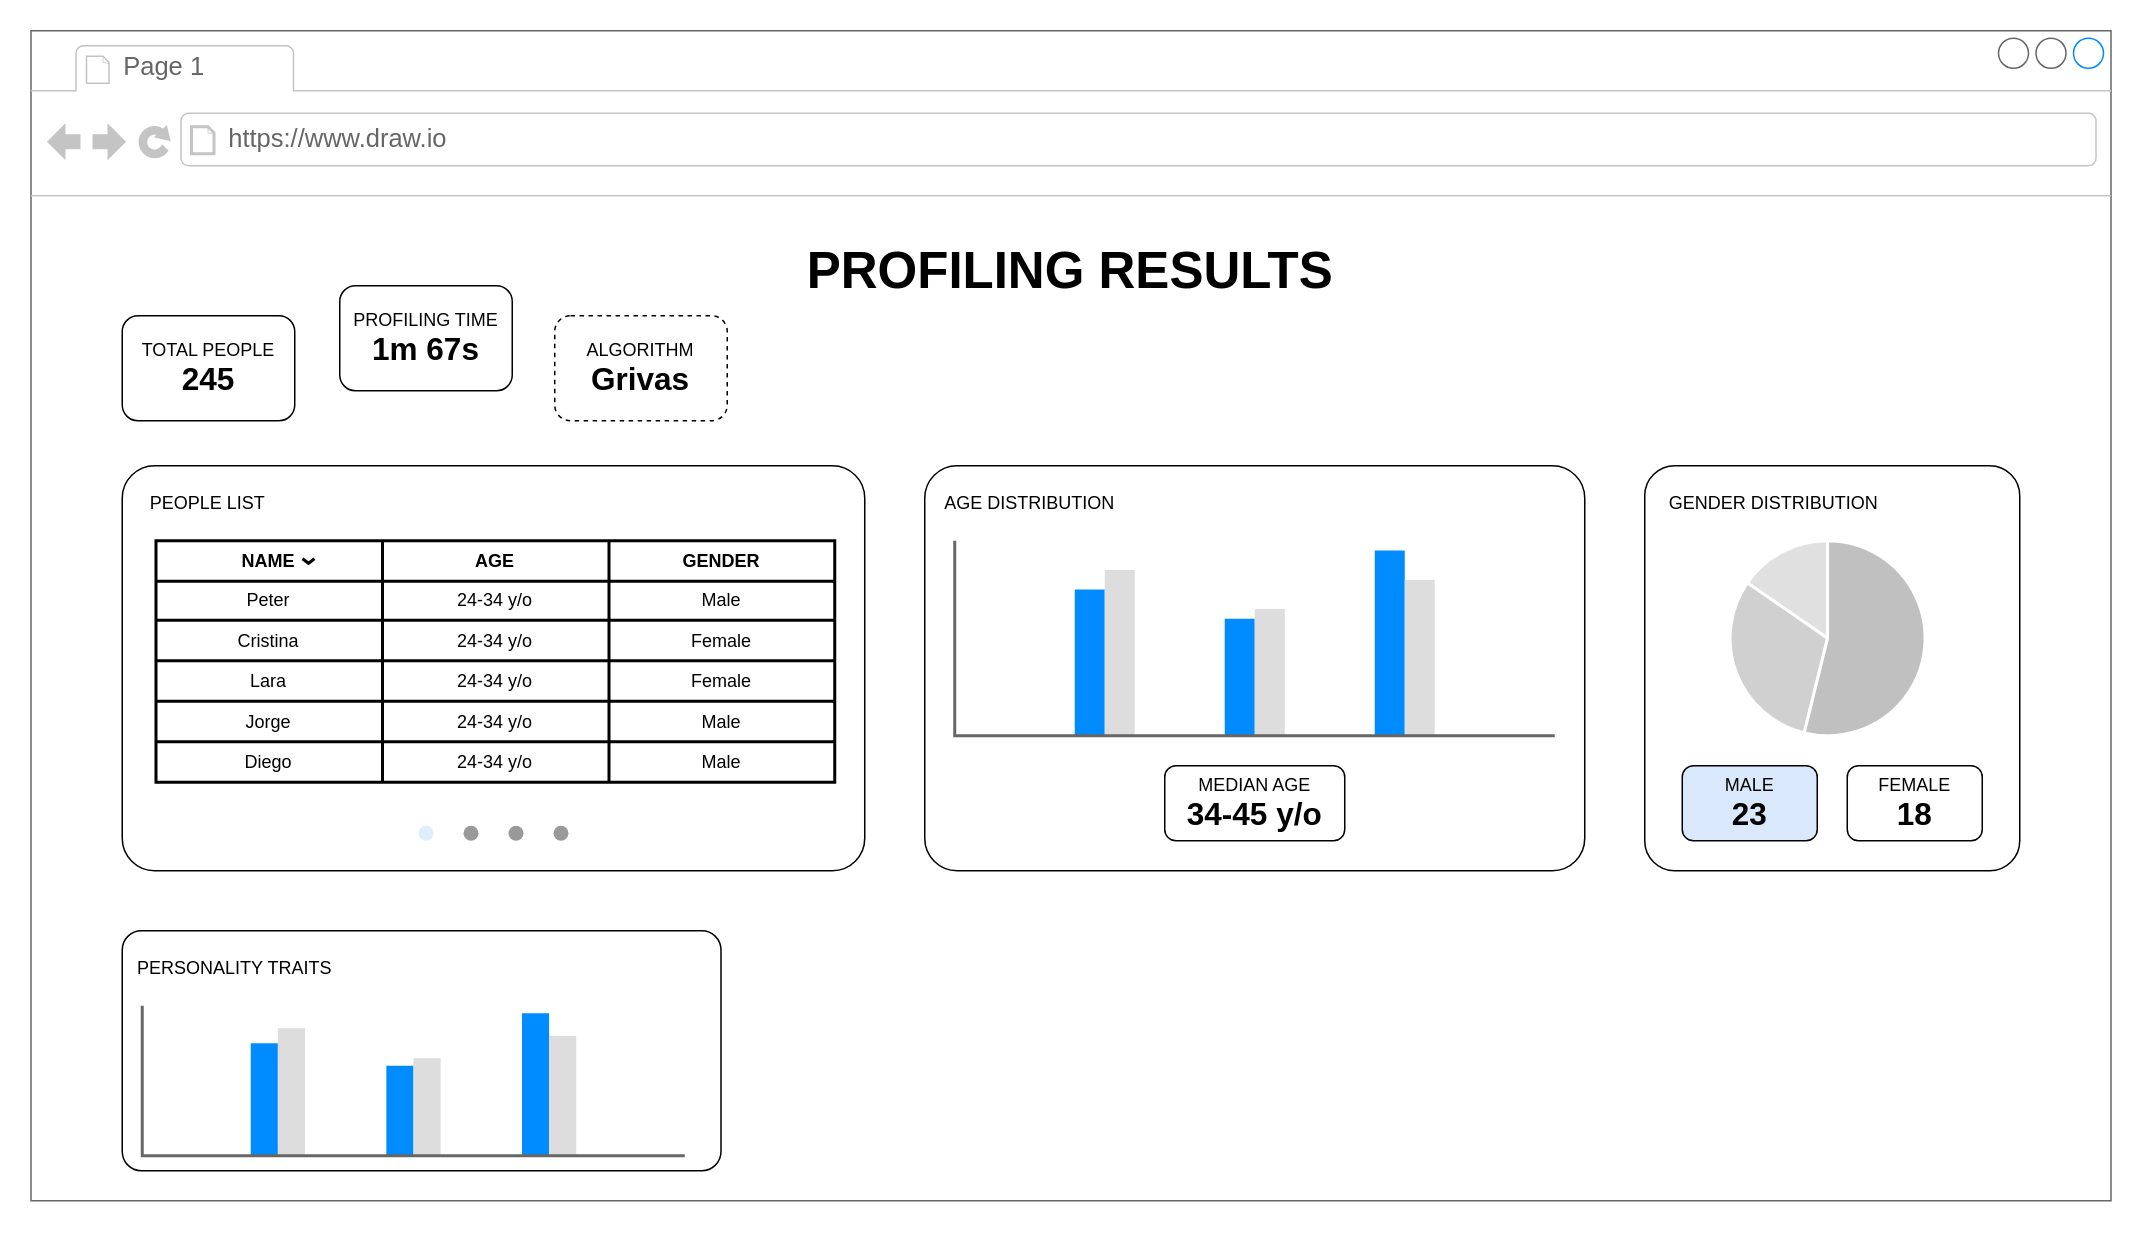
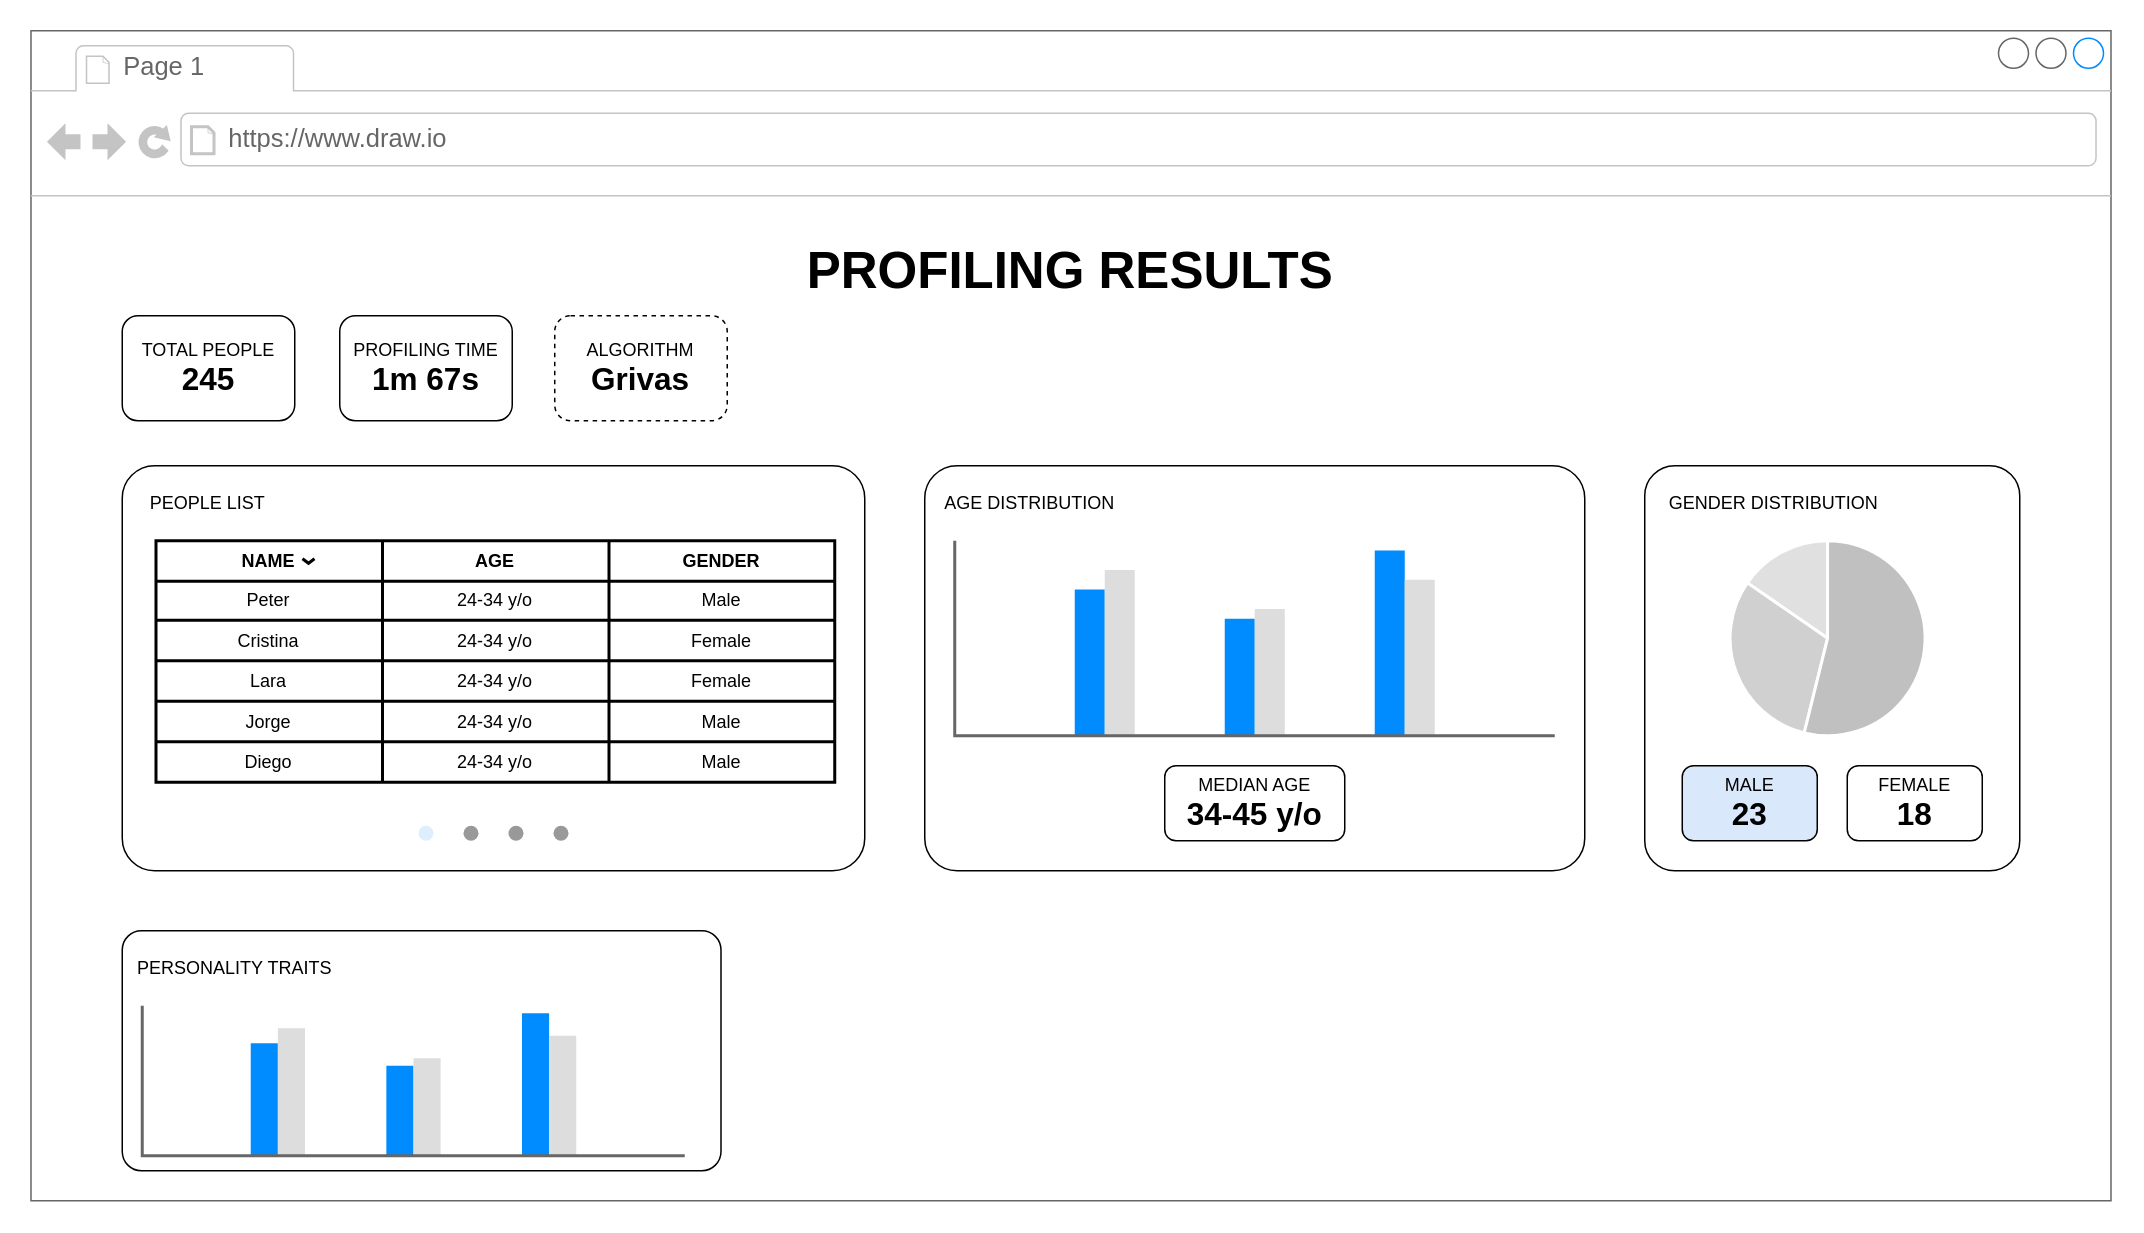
  <mxCell id="0" />
  <mxCell id="1" parent="0" />
  <mxCell id="2" value="" style="strokeWidth=1;shadow=0;dashed=0;align=center;shape=mxgraph.mockup.containers.browserWindow;rSize=0;strokeColor=#666666;strokeColor2=#008cff;strokeColor3=#c4c4c4;mainText=,;recursiveResize=0;fontSize=24;html=1;aspect=fixed;fontStyle=1" parent="1" vertex="1"><mxGeometry y="20" width="1386.67" height="780" as="geometry" x="20" /></mxCell>
  <mxCell id="3" value="Page 1" style="strokeWidth=1;shadow=0;dashed=0;align=center;html=1;shape=mxgraph.mockup.containers.anchor;fontSize=17;fontColor=#666666;align=left;whiteSpace=wrap;" parent="2" vertex="1"><mxGeometry x="60" y="12" width="110" height="26" as="geometry" /></mxCell>
  <mxCell id="4" value="https://www.draw.io" style="strokeWidth=1;shadow=0;dashed=0;align=center;html=1;shape=mxgraph.mockup.containers.anchor;rSize=0;fontSize=17;fontColor=#666666;align=left;" parent="2" vertex="1"><mxGeometry x="130" y="60" width="250" height="26" as="geometry" /></mxCell>
  <mxCell id="5" value="PROFILING RESULTS" style="text;html=1;strokeColor=none;fillColor=none;align=center;verticalAlign=middle;whiteSpace=wrap;rounded=0;fontSize=34;fontStyle=1;" parent="2" vertex="1"><mxGeometry x="488.34" y="130" width="410" height="60" as="geometry" /></mxCell>
  <mxCell id="6" value="&lt;div&gt;&lt;span style=&quot;font-weight: normal;&quot;&gt;TOTAL PEOPLE&lt;/span&gt;&lt;/div&gt;&lt;div style=&quot;font-size: 21px;&quot;&gt;245&lt;br&gt;&lt;/div&gt;" style="rounded=1;whiteSpace=wrap;html=1;fontStyle=1" parent="2" vertex="1"><mxGeometry x="60.83" y="190" width="115" height="70" as="geometry" /></mxCell>
- <mxCell id="7" value="&lt;div&gt;&lt;span style=&quot;font-weight: normal;&quot;&gt;PROFILING TIME&lt;br&gt;&lt;/span&gt;&lt;/div&gt;&lt;div style=&quot;font-size: 21px;&quot;&gt;1m 67s&lt;br&gt;&lt;/div&gt;" style="rounded=1;whiteSpace=wrap;html=1;fontStyle=1" parent="2" vertex="1"><mxGeometry x="205.83" y="170" width="115" height="70" as="geometry" /></mxCell>
+ <mxCell id="7" value="&lt;div&gt;&lt;span style=&quot;font-weight: normal;&quot;&gt;PROFILING TIME&lt;br&gt;&lt;/span&gt;&lt;/div&gt;&lt;div style=&quot;font-size: 21px;&quot;&gt;1m 67s&lt;br&gt;&lt;/div&gt;" style="rounded=1;whiteSpace=wrap;html=1;fontStyle=1" parent="2" vertex="1"><mxGeometry x="205.83" y="190" width="115" height="70" as="geometry" /></mxCell>
  <mxCell id="8" value="&lt;div&gt;&lt;span style=&quot;font-weight: normal;&quot;&gt;ALGORITHM&lt;br&gt;&lt;/span&gt;&lt;/div&gt;&lt;div style=&quot;font-size: 21px;&quot;&gt;Grivas&lt;/div&gt;" style="rounded=1;whiteSpace=wrap;html=1;fontStyle=1;dashed=1;" parent="2" vertex="1"><mxGeometry x="349.16" y="190" width="115" height="70" as="geometry" /></mxCell>
  <mxCell id="9" value="" style="rounded=1;whiteSpace=wrap;html=1;fontStyle=1;arcSize=8;" parent="2" vertex="1"><mxGeometry x="60.83" y="290" width="495" height="270" as="geometry" /></mxCell>
  <mxCell id="10" value="PEOPLE LIST" style="text;html=1;strokeColor=none;fillColor=none;align=center;verticalAlign=middle;whiteSpace=wrap;rounded=0;" parent="2" vertex="1"><mxGeometry x="68.33" y="300" width="100" height="30" as="geometry" /></mxCell>
  <mxCell id="11" value="" style="shape=table;html=1;whiteSpace=wrap;startSize=0;container=1;collapsible=0;childLayout=tableLayout;strokeWidth=2;" parent="2" vertex="1"><mxGeometry x="83.33" y="340" width="452.5" height="161" as="geometry" /></mxCell>
  <mxCell id="12" value="" style="shape=tableRow;horizontal=0;startSize=0;swimlaneHead=0;swimlaneBody=0;top=0;left=0;bottom=0;right=0;collapsible=0;dropTarget=0;fillColor=none;points=[[0,0.5],[1,0.5]];portConstraint=eastwest;" parent="11" vertex="1"><mxGeometry width="452.5" height="27" as="geometry" /></mxCell>
  <mxCell id="13" value="NAME" style="shape=partialRectangle;html=1;whiteSpace=wrap;connectable=0;fillColor=none;top=0;left=0;bottom=0;right=0;overflow=hidden;fontStyle=1" parent="12" vertex="1"><mxGeometry width="151" height="27" as="geometry"><mxRectangle width="151" height="27" as="alternateBounds" /></mxGeometry></mxCell>
  <mxCell id="14" value="AGE" style="shape=partialRectangle;html=1;whiteSpace=wrap;connectable=0;fillColor=none;top=0;left=0;bottom=0;right=0;overflow=hidden;fontStyle=1" parent="12" vertex="1"><mxGeometry x="151" width="151" height="27" as="geometry"><mxRectangle width="151" height="27" as="alternateBounds" /></mxGeometry></mxCell>
  <mxCell id="15" value="GENDER" style="shape=partialRectangle;html=1;whiteSpace=wrap;connectable=0;fillColor=none;top=0;left=0;bottom=0;right=0;overflow=hidden;fontStyle=1" parent="12" vertex="1"><mxGeometry x="302" width="151" height="27" as="geometry"><mxRectangle width="151" height="27" as="alternateBounds" /></mxGeometry></mxCell>
  <mxCell id="16" value="" style="shape=tableRow;horizontal=0;startSize=0;swimlaneHead=0;swimlaneBody=0;top=0;left=0;bottom=0;right=0;collapsible=0;dropTarget=0;fillColor=none;points=[[0,0.5],[1,0.5]];portConstraint=eastwest;" parent="11" vertex="1"><mxGeometry y="27" width="452.5" height="26" as="geometry" /></mxCell>
  <mxCell id="17" value="Peter" style="shape=partialRectangle;html=1;whiteSpace=wrap;connectable=0;fillColor=none;top=0;left=0;bottom=0;right=0;overflow=hidden;" parent="16" vertex="1"><mxGeometry width="151" height="26" as="geometry"><mxRectangle width="151" height="26" as="alternateBounds" /></mxGeometry></mxCell>
  <mxCell id="18" value="24-34 y/o" style="shape=partialRectangle;html=1;whiteSpace=wrap;connectable=0;fillColor=none;top=0;left=0;bottom=0;right=0;overflow=hidden;" parent="16" vertex="1"><mxGeometry x="151" width="151" height="26" as="geometry"><mxRectangle width="151" height="26" as="alternateBounds" /></mxGeometry></mxCell>
  <mxCell id="19" value="Male" style="shape=partialRectangle;html=1;whiteSpace=wrap;connectable=0;fillColor=none;top=0;left=0;bottom=0;right=0;overflow=hidden;" parent="16" vertex="1"><mxGeometry x="302" width="151" height="26" as="geometry"><mxRectangle width="151" height="26" as="alternateBounds" /></mxGeometry></mxCell>
  <mxCell id="20" value="" style="shape=tableRow;horizontal=0;startSize=0;swimlaneHead=0;swimlaneBody=0;top=0;left=0;bottom=0;right=0;collapsible=0;dropTarget=0;fillColor=none;points=[[0,0.5],[1,0.5]];portConstraint=eastwest;" parent="11" vertex="1"><mxGeometry y="53" width="452.5" height="27" as="geometry" /></mxCell>
  <mxCell id="21" value="Cristina" style="shape=partialRectangle;html=1;whiteSpace=wrap;connectable=0;fillColor=none;top=0;left=0;bottom=0;right=0;overflow=hidden;" parent="20" vertex="1"><mxGeometry width="151" height="27" as="geometry"><mxRectangle width="151" height="27" as="alternateBounds" /></mxGeometry></mxCell>
  <mxCell id="22" value="24-34 y/o" style="shape=partialRectangle;html=1;whiteSpace=wrap;connectable=0;fillColor=none;top=0;left=0;bottom=0;right=0;overflow=hidden;" parent="20" vertex="1"><mxGeometry x="151" width="151" height="27" as="geometry"><mxRectangle width="151" height="27" as="alternateBounds" /></mxGeometry></mxCell>
  <mxCell id="23" value="Female" style="shape=partialRectangle;html=1;whiteSpace=wrap;connectable=0;fillColor=none;top=0;left=0;bottom=0;right=0;overflow=hidden;" parent="20" vertex="1"><mxGeometry x="302" width="151" height="27" as="geometry"><mxRectangle width="151" height="27" as="alternateBounds" /></mxGeometry></mxCell>
  <mxCell id="24" style="shape=tableRow;horizontal=0;startSize=0;swimlaneHead=0;swimlaneBody=0;top=0;left=0;bottom=0;right=0;collapsible=0;dropTarget=0;fillColor=none;points=[[0,0.5],[1,0.5]];portConstraint=eastwest;" parent="11" vertex="1"><mxGeometry y="80" width="452.5" height="27" as="geometry" /></mxCell>
  <mxCell id="25" value="Lara" style="shape=partialRectangle;html=1;whiteSpace=wrap;connectable=0;fillColor=none;top=0;left=0;bottom=0;right=0;overflow=hidden;" parent="24" vertex="1"><mxGeometry width="151" height="27" as="geometry"><mxRectangle width="151" height="27" as="alternateBounds" /></mxGeometry></mxCell>
  <mxCell id="26" value="24-34 y/o" style="shape=partialRectangle;html=1;whiteSpace=wrap;connectable=0;fillColor=none;top=0;left=0;bottom=0;right=0;overflow=hidden;" parent="24" vertex="1"><mxGeometry x="151" width="151" height="27" as="geometry"><mxRectangle width="151" height="27" as="alternateBounds" /></mxGeometry></mxCell>
  <mxCell id="27" value="Female" style="shape=partialRectangle;html=1;whiteSpace=wrap;connectable=0;fillColor=none;top=0;left=0;bottom=0;right=0;overflow=hidden;" parent="24" vertex="1"><mxGeometry x="302" width="151" height="27" as="geometry"><mxRectangle width="151" height="27" as="alternateBounds" /></mxGeometry></mxCell>
  <mxCell id="28" style="shape=tableRow;horizontal=0;startSize=0;swimlaneHead=0;swimlaneBody=0;top=0;left=0;bottom=0;right=0;collapsible=0;dropTarget=0;fillColor=none;points=[[0,0.5],[1,0.5]];portConstraint=eastwest;" parent="11" vertex="1"><mxGeometry y="107" width="452.5" height="27" as="geometry" /></mxCell>
  <mxCell id="29" value="Jorge" style="shape=partialRectangle;html=1;whiteSpace=wrap;connectable=0;fillColor=none;top=0;left=0;bottom=0;right=0;overflow=hidden;" parent="28" vertex="1"><mxGeometry width="151" height="27" as="geometry"><mxRectangle width="151" height="27" as="alternateBounds" /></mxGeometry></mxCell>
  <mxCell id="30" value="24-34 y/o" style="shape=partialRectangle;html=1;whiteSpace=wrap;connectable=0;fillColor=none;top=0;left=0;bottom=0;right=0;overflow=hidden;" parent="28" vertex="1"><mxGeometry x="151" width="151" height="27" as="geometry"><mxRectangle width="151" height="27" as="alternateBounds" /></mxGeometry></mxCell>
  <mxCell id="31" value="Male" style="shape=partialRectangle;html=1;whiteSpace=wrap;connectable=0;fillColor=none;top=0;left=0;bottom=0;right=0;overflow=hidden;" parent="28" vertex="1"><mxGeometry x="302" width="151" height="27" as="geometry"><mxRectangle width="151" height="27" as="alternateBounds" /></mxGeometry></mxCell>
  <mxCell id="32" style="shape=tableRow;horizontal=0;startSize=0;swimlaneHead=0;swimlaneBody=0;top=0;left=0;bottom=0;right=0;collapsible=0;dropTarget=0;fillColor=none;points=[[0,0.5],[1,0.5]];portConstraint=eastwest;" parent="11" vertex="1"><mxGeometry y="134" width="452.5" height="27" as="geometry" /></mxCell>
  <mxCell id="33" value="Diego" style="shape=partialRectangle;html=1;whiteSpace=wrap;connectable=0;fillColor=none;top=0;left=0;bottom=0;right=0;overflow=hidden;" parent="32" vertex="1"><mxGeometry width="151" height="27" as="geometry"><mxRectangle width="151" height="27" as="alternateBounds" /></mxGeometry></mxCell>
  <mxCell id="34" value="24-34 y/o" style="shape=partialRectangle;html=1;whiteSpace=wrap;connectable=0;fillColor=none;top=0;left=0;bottom=0;right=0;overflow=hidden;" parent="32" vertex="1"><mxGeometry x="151" width="151" height="27" as="geometry"><mxRectangle width="151" height="27" as="alternateBounds" /></mxGeometry></mxCell>
  <mxCell id="35" value="Male" style="shape=partialRectangle;html=1;whiteSpace=wrap;connectable=0;fillColor=none;top=0;left=0;bottom=0;right=0;overflow=hidden;" parent="32" vertex="1"><mxGeometry x="302" width="151" height="27" as="geometry"><mxRectangle width="151" height="27" as="alternateBounds" /></mxGeometry></mxCell>
  <mxCell id="36" value="" style="rounded=1;whiteSpace=wrap;html=1;fontStyle=1;arcSize=8;" parent="2" vertex="1"><mxGeometry x="595.83" y="290" width="440" height="270" as="geometry" /></mxCell>
  <mxCell id="37" value="AGE DISTRIBUTION" style="text;html=1;strokeColor=none;fillColor=none;align=center;verticalAlign=middle;whiteSpace=wrap;rounded=0;" parent="2" vertex="1"><mxGeometry x="605.83" y="300" width="120" height="30" as="geometry" /></mxCell>
  <mxCell id="38" value="" style="verticalLabelPosition=bottom;shadow=0;dashed=0;align=center;html=1;verticalAlign=top;strokeWidth=1;shape=mxgraph.mockup.graphics.columnChart;strokeColor=none;strokeColor2=none;strokeColor3=#666666;fillColor2=#008cff;fillColor3=#dddddd;" parent="2" vertex="1"><mxGeometry x="615.83" y="340" width="400" height="130" as="geometry" /></mxCell>
  <mxCell id="39" value="&lt;div&gt;&lt;span style=&quot;font-weight: normal;&quot;&gt;MEDIAN AGE&lt;br&gt;&lt;/span&gt;&lt;/div&gt;&lt;div style=&quot;font-size: 21px;&quot;&gt;34-45 y/o&lt;br&gt;&lt;/div&gt;" style="rounded=1;whiteSpace=wrap;html=1;fontStyle=1" parent="2" vertex="1"><mxGeometry x="755.83" y="490" width="120" height="50" as="geometry" /></mxCell>
  <mxCell id="40" value="" style="rounded=1;whiteSpace=wrap;html=1;fontStyle=1;arcSize=8;" parent="2" vertex="1"><mxGeometry x="1075.83" y="290" width="250" height="270" as="geometry" /></mxCell>
  <mxCell id="41" value="GENDER DISTRIBUTION" style="text;html=1;strokeColor=none;fillColor=none;align=center;verticalAlign=middle;whiteSpace=wrap;rounded=0;" parent="2" vertex="1"><mxGeometry x="1090" y="300" width="144.17" height="30" as="geometry" /></mxCell>
  <mxCell id="42" value="" style="verticalLabelPosition=bottom;shadow=0;dashed=0;align=center;html=1;verticalAlign=top;strokeWidth=1;shape=mxgraph.mockup.graphics.pieChart;strokeColor=#FFFFFF;parts=10,20,35;partColors=#e0e0e0,#d0d0d0,#c0c0c0,#b0b0b0,#a0a0a0;strokeWidth=2;" parent="2" vertex="1"><mxGeometry x="1132.71" y="340" width="130" height="130" as="geometry" /></mxCell>
  <mxCell id="43" value="&lt;div&gt;&lt;span style=&quot;font-weight: normal;&quot;&gt;MALE&lt;br&gt;&lt;/span&gt;&lt;/div&gt;&lt;div style=&quot;font-size: 21px;&quot;&gt;23&lt;br&gt;&lt;/div&gt;" style="rounded=1;whiteSpace=wrap;html=1;fontStyle=1;fillColor=#dae8fc;" parent="2" vertex="1"><mxGeometry x="1100.84" y="490" width="90" height="50" as="geometry" /></mxCell>
  <mxCell id="44" value="&lt;div&gt;&lt;span style=&quot;font-weight: normal;&quot;&gt;FEMALE&lt;br&gt;&lt;/span&gt;&lt;/div&gt;&lt;div style=&quot;font-size: 21px;&quot;&gt;18&lt;br&gt;&lt;/div&gt;" style="rounded=1;whiteSpace=wrap;html=1;fontStyle=1" parent="2" vertex="1"><mxGeometry x="1210.84" y="490" width="90" height="50" as="geometry" /></mxCell>
  <mxCell id="45" value="" style="verticalLabelPosition=bottom;shadow=0;dashed=0;align=center;html=1;verticalAlign=top;strokeWidth=1;shape=mxgraph.mockup.navigation.pageControl;fillColor=#999999;strokeColor=#ddeeff;" parent="2" vertex="1"><mxGeometry x="258.33" y="520" width="100" height="30" as="geometry" /></mxCell>
  <mxCell id="46" value="" style="rounded=1;whiteSpace=wrap;html=1;fontStyle=1;arcSize=8;" parent="2" vertex="1"><mxGeometry x="60.83" y="600" width="399.17" height="160" as="geometry" /></mxCell>
  <mxCell id="47" value="PERSONALITY TRAITS" style="text;html=1;strokeColor=none;fillColor=none;align=center;verticalAlign=middle;whiteSpace=wrap;rounded=0;" parent="2" vertex="1"><mxGeometry x="60.83" y="610" width="150" height="30" as="geometry" /></mxCell>
  <mxCell id="48" value="" style="verticalLabelPosition=bottom;shadow=0;dashed=0;align=center;html=1;verticalAlign=top;strokeWidth=1;shape=mxgraph.mockup.graphics.columnChart;strokeColor=none;strokeColor2=none;strokeColor3=#666666;fillColor2=#008cff;fillColor3=#dddddd;" parent="2" vertex="1"><mxGeometry x="74.16" y="650" width="361.67" height="100" as="geometry" /></mxCell>
  <mxCell id="49" value="" style="html=1;verticalLabelPosition=bottom;labelBackgroundColor=#ffffff;verticalAlign=top;shadow=0;dashed=0;strokeWidth=2;shape=mxgraph.ios7.misc.down;strokeColor=#000000;fontSize=9;" vertex="1" parent="2"><mxGeometry x="181" y="352" width="8" height="3" as="geometry" /></mxCell>
